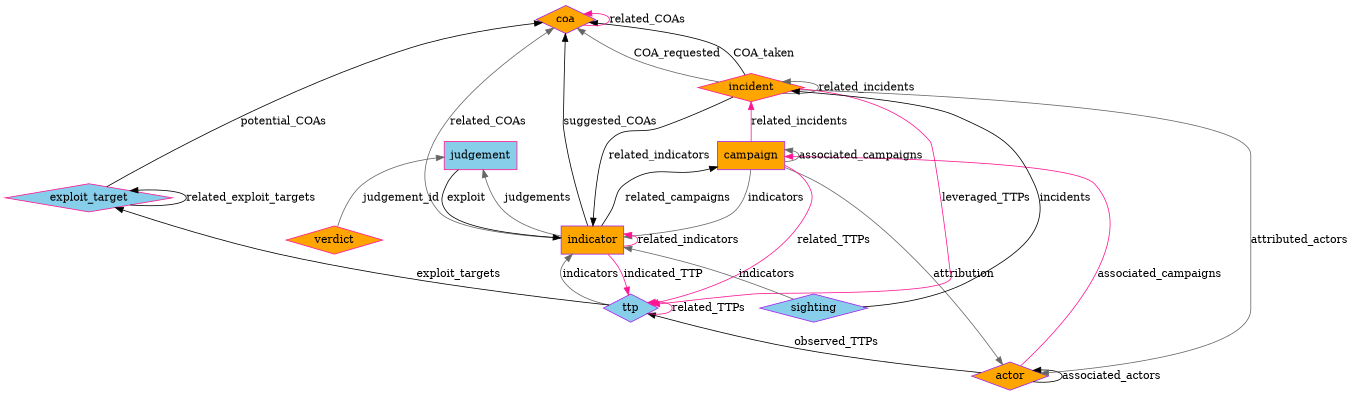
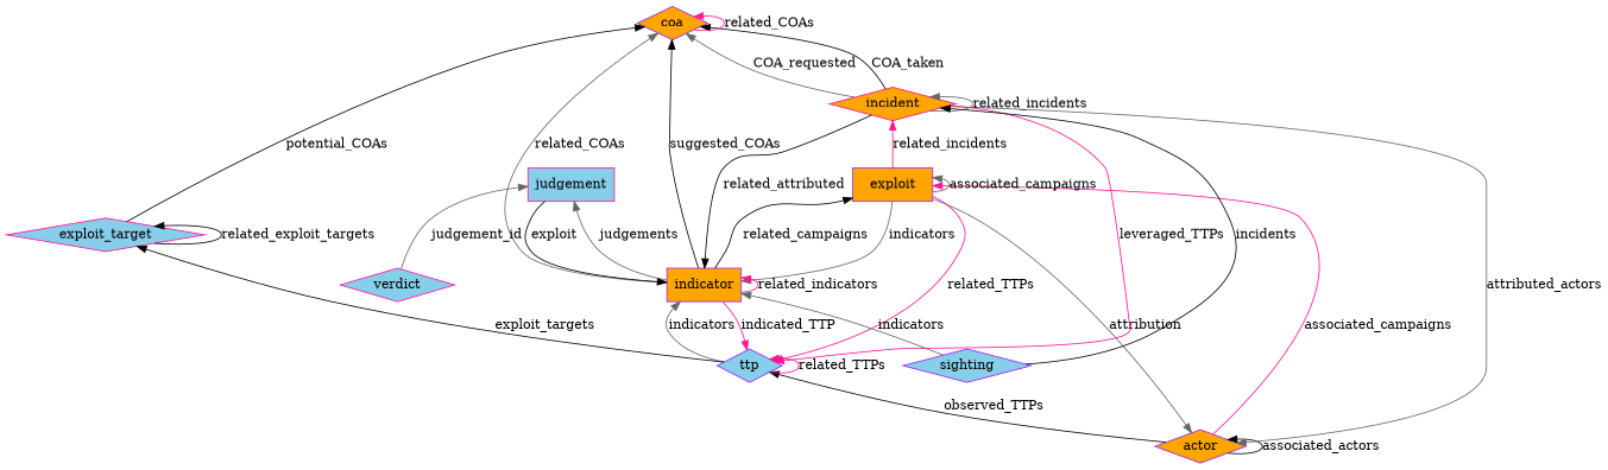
  digraph {
    rankdir=BT
    node [color=purple fillcolor=orange shape=diamond style=filled]
    edge [color=black]
    actor
    ttp [fillcolor=skyblue]
-   campaign [shape=box]
+   campaign [shape=box label=exploit]
    indicator [shape=box]
    exploit_target [color=deeppink fillcolor=skyblue]
    incident [color=deeppink]
    coa
    judgement [color=deeppink fillcolor=skyblue shape=box]
    sighting [fillcolor=skyblue]
-   verdict [color=deeppink]
+   verdict [color=deeppink fillcolor=skyblue]
    actor -> actor [label=associated_actors]
    actor -> ttp [label=observed_TTPs]
    actor -> campaign [color=deeppink label=associated_campaigns]
    ttp -> ttp [color=deeppink label=related_TTPs]
    ttp -> indicator [color=gray40 label=indicators]
    ttp -> exploit_target [label=exploit_targets]
    campaign -> actor [color=gray40 label=attribution]
    campaign -> ttp [color=deeppink label=related_TTPs]
    campaign -> campaign [color=gray40 label=associated_campaigns]
    campaign -> indicator [color=gray40 label=indicators]
    campaign -> incident [color=deeppink label=related_incidents]
    indicator -> ttp [color=deeppink label=indicated_TTP]
    indicator -> campaign [label=related_campaigns]
    indicator -> indicator [color=deeppink label=related_indicators]
    indicator -> coa [label=suggested_COAs]
    indicator -> coa [color=gray40 label=related_COAs]
    indicator -> judgement [color=gray40 label=judgements]
    exploit_target -> exploit_target [label=related_exploit_targets]
    exploit_target -> coa [label=potential_COAs]
    incident -> actor [color=gray40 label=attributed_actors]
    incident -> ttp [color=deeppink label=leveraged_TTPs]
-   incident -> indicator [label=related_indicators]
+   incident -> indicator [label=related_attributed]
    incident -> incident [color=gray40 label=related_incidents]
    incident -> coa [color=gray40 label=COA_requested]
    incident -> coa [label=COA_taken]
    coa -> coa [color=deeppink label=related_COAs]
    judgement -> indicator [label=exploit]
    sighting -> indicator [color=gray40 label=indicators]
    sighting -> incident [label=incidents]
    verdict -> judgement [color=gray40 label=judgement_id]
  }
